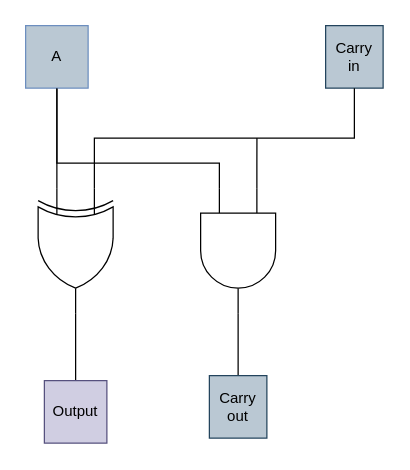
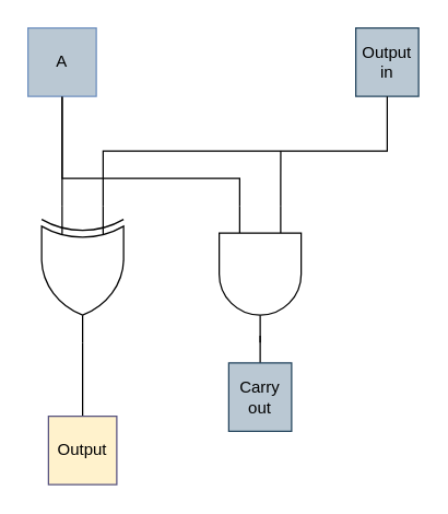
  <mxCell id="0" />
  <mxCell id="1" parent="0" />
  <mxCell id="2" style="edgeStyle=orthogonalEdgeStyle;rounded=0;orthogonalLoop=1;jettySize=auto;html=1;entryX=0;entryY=0.75;entryDx=0;entryDy=0;entryPerimeter=0;endArrow=none;endFill=0;" edge="1" parent="1" source="3" target="7"><mxGeometry relative="1" as="geometry" /></mxCell>
  <mxCell id="3" value="A" style="rounded=0;whiteSpace=wrap;html=1;fillColor=#bac8d3;strokeColor=#6c8ebf;" vertex="1" parent="1"><mxGeometry x="20" y="20" width="50" height="50" as="geometry" /></mxCell>
- <mxCell id="4" value="Carry&lt;br&gt;in" style="rounded=0;whiteSpace=wrap;html=1;fillColor=#bac8d3;strokeColor=#23445d;" vertex="1" parent="1"><mxGeometry x="260" y="20" width="46" height="50" as="geometry" /></mxCell>
+ <mxCell id="4" value="Output&lt;br&gt;in" style="rounded=0;whiteSpace=wrap;html=1;fillColor=#bac8d3;strokeColor=#23445d;" vertex="1" parent="1"><mxGeometry x="260" y="20" width="46" height="50" as="geometry" /></mxCell>
  <mxCell id="5" style="edgeStyle=orthogonalEdgeStyle;rounded=0;orthogonalLoop=1;jettySize=auto;html=1;exitX=0;exitY=0.25;exitDx=0;exitDy=0;exitPerimeter=0;entryX=0.5;entryY=1;entryDx=0;entryDy=0;endArrow=none;endFill=0;" edge="1" parent="1" source="7" target="4"><mxGeometry relative="1" as="geometry" /></mxCell>
  <mxCell id="6" style="edgeStyle=orthogonalEdgeStyle;rounded=0;orthogonalLoop=1;jettySize=auto;html=1;exitX=1;exitY=0.5;exitDx=0;exitDy=0;exitPerimeter=0;entryX=0.5;entryY=0;entryDx=0;entryDy=0;endArrow=none;endFill=0;" edge="1" parent="1" source="7" target="12"><mxGeometry relative="1" as="geometry" /></mxCell>
  <mxCell id="7" value="" style="verticalLabelPosition=bottom;shadow=0;dashed=0;align=center;html=1;verticalAlign=top;shape=mxgraph.electrical.logic_gates.logic_gate;operation=xor;direction=south;" vertex="1" parent="1"><mxGeometry x="30" y="150" width="60" height="100" as="geometry" /></mxCell>
  <mxCell id="8" style="edgeStyle=orthogonalEdgeStyle;rounded=0;orthogonalLoop=1;jettySize=auto;html=1;exitX=0;exitY=0.25;exitDx=0;exitDy=0;exitPerimeter=0;endArrow=none;endFill=0;" edge="1" parent="1" source="11"><mxGeometry relative="1" as="geometry"><mxPoint x="205.047" y="110" as="targetPoint" /></mxGeometry></mxCell>
  <mxCell id="9" style="edgeStyle=orthogonalEdgeStyle;rounded=0;orthogonalLoop=1;jettySize=auto;html=1;exitX=0;exitY=0.75;exitDx=0;exitDy=0;exitPerimeter=0;entryX=0.5;entryY=1;entryDx=0;entryDy=0;endArrow=none;endFill=0;" edge="1" parent="1" source="11" target="3"><mxGeometry relative="1" as="geometry"><Array as="points"><mxPoint x="175" y="130" /><mxPoint x="45" y="130" /></Array></mxGeometry></mxCell>
  <mxCell id="10" style="edgeStyle=orthogonalEdgeStyle;rounded=0;orthogonalLoop=1;jettySize=auto;html=1;entryX=0.5;entryY=0;entryDx=0;entryDy=0;endArrow=none;endFill=0;" edge="1" parent="1" source="11" target="13"><mxGeometry relative="1" as="geometry" /></mxCell>
  <mxCell id="11" value="" style="verticalLabelPosition=bottom;shadow=0;dashed=0;align=center;html=1;verticalAlign=top;shape=mxgraph.electrical.logic_gates.logic_gate;operation=and;direction=south;" vertex="1" parent="1"><mxGeometry x="160" y="150" width="60" height="100" as="geometry" /></mxCell>
- <mxCell id="12" value="Output" style="rounded=0;whiteSpace=wrap;html=1;fillColor=#d0cee2;strokeColor=#56517e;" vertex="1" parent="1"><mxGeometry x="35" y="304" width="50" height="50" as="geometry" /></mxCell>
- <mxCell id="13" value="Carry&lt;br&gt;out" style="rounded=0;whiteSpace=wrap;html=1;fillColor=#bac8d3;strokeColor=#23445d;" vertex="1" parent="1"><mxGeometry x="167" y="300" width="46" height="50" as="geometry" /></mxCell>
+ <mxCell id="12" value="Output" style="rounded=0;whiteSpace=wrap;html=1;fillColor=#fff2cc;strokeColor=#56517e;" vertex="1" parent="1"><mxGeometry x="35" y="304" width="50" height="50" as="geometry" /></mxCell>
+ <mxCell id="13" value="Carry&lt;br&gt;out" style="rounded=0;whiteSpace=wrap;html=1;fillColor=#bac8d3;strokeColor=#23445d;" vertex="1" parent="1"><mxGeometry x="167" y="265" width="46" height="50" as="geometry" /></mxCell>
